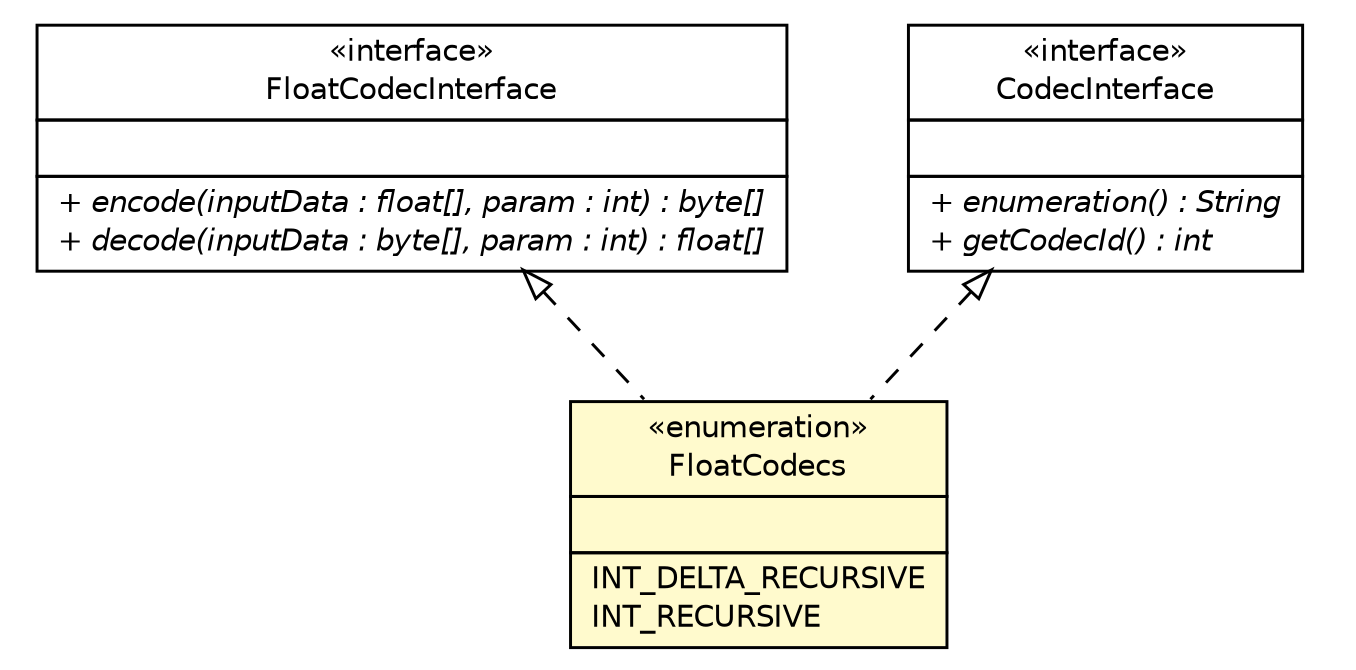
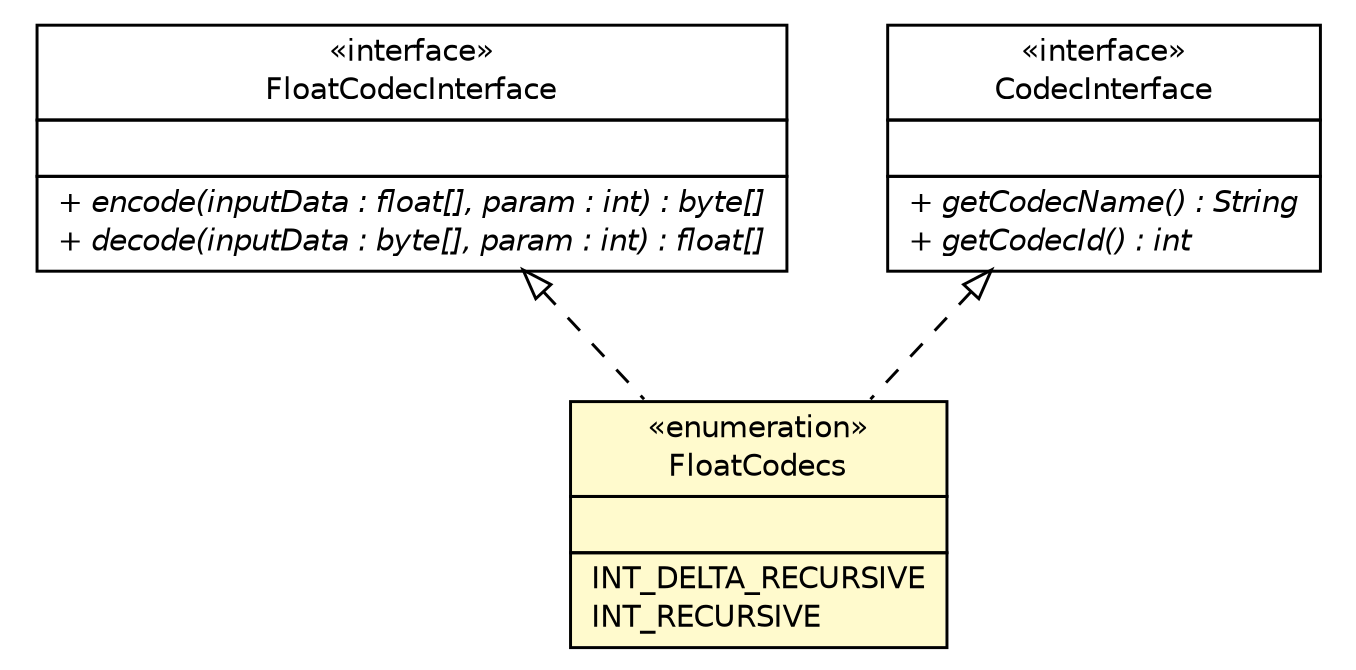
  digraph {
    nodesep=0.25
    ranksep=0.5
    node [fontcolor=black fontname=Helvetica fontsize=10.0 shape=plaintext]
    edge [arrowtail=empty dir=back fontname=Helvetica fontsize=10 headport=p labelfontname=Helvetica labelfontsize=10 style=dashed tailport=p]
    n1 [label=<<table title="org.rcsb.mmtf.codec.FloatCodecs" border="0" cellborder="1" cellspacing="0" cellpadding="2" port="p" bgcolor="lemonChiffon" href="./FloatCodecs.html"> 		<tr><td><table border="0" cellspacing="0" cellpadding="1"> <tr><td align="center" balign="center"> &#171;enumeration&#187; </td></tr> <tr><td align="center" balign="center"> FloatCodecs </td></tr> 		</table></td></tr> 		<tr><td><table border="0" cellspacing="0" cellpadding="1"> <tr><td align="left" balign="left">  </td></tr> 		</table></td></tr> 		<tr><td><table border="0" cellspacing="0" cellpadding="1"> <tr><td align="left" balign="left"> INT_DELTA_RECURSIVE </td></tr> <tr><td align="left" balign="left"> INT_RECURSIVE </td></tr> 		</table></td></tr> 		</table>>]
    n2 [label=<<table title="org.rcsb.mmtf.codec.FloatCodecInterface" border="0" cellborder="1" cellspacing="0" cellpadding="2" port="p" href="./FloatCodecInterface.html"> 		<tr><td><table border="0" cellspacing="0" cellpadding="1"> <tr><td align="center" balign="center"> &#171;interface&#187; </td></tr> <tr><td align="center" balign="center"> FloatCodecInterface </td></tr> 		</table></td></tr> 		<tr><td><table border="0" cellspacing="0" cellpadding="1"> <tr><td align="left" balign="left">  </td></tr> 		</table></td></tr> 		<tr><td><table border="0" cellspacing="0" cellpadding="1"> <tr><td align="left" balign="left"><font face="Helvetica-Oblique" point-size="10.0"> + encode(inputData : float[], param : int) : byte[] </font></td></tr> <tr><td align="left" balign="left"><font face="Helvetica-Oblique" point-size="10.0"> + decode(inputData : byte[], param : int) : float[] </font></td></tr> 		</table></td></tr> 		</table>>]
-   n3 [label=<<table title="org.rcsb.mmtf.codec.CodecInterface" border="0" cellborder="1" cellspacing="0" cellpadding="2" port="p" href="./CodecInterface.html"> 		<tr><td><table border="0" cellspacing="0" cellpadding="1"> <tr><td align="center" balign="center"> &#171;interface&#187; </td></tr> <tr><td align="center" balign="center"> CodecInterface </td></tr> 		</table></td></tr> 		<tr><td><table border="0" cellspacing="0" cellpadding="1"> <tr><td align="left" balign="left">  </td></tr> 		</table></td></tr> 		<tr><td><table border="0" cellspacing="0" cellpadding="1"> <tr><td align="left" balign="left"><font face="Helvetica-Oblique" point-size="10.0"> + enumeration() : String </font></td></tr> <tr><td align="left" balign="left"><font face="Helvetica-Oblique" point-size="10.0"> + getCodecId() : int </font></td></tr> 		</table></td></tr> 		</table>>]
+   n3 [label=<<table title="org.rcsb.mmtf.codec.CodecInterface" border="0" cellborder="1" cellspacing="0" cellpadding="2" port="p" href="./CodecInterface.html"> 		<tr><td><table border="0" cellspacing="0" cellpadding="1"> <tr><td align="center" balign="center"> &#171;interface&#187; </td></tr> <tr><td align="center" balign="center"> CodecInterface </td></tr> 		</table></td></tr> 		<tr><td><table border="0" cellspacing="0" cellpadding="1"> <tr><td align="left" balign="left">  </td></tr> 		</table></td></tr> 		<tr><td><table border="0" cellspacing="0" cellpadding="1"> <tr><td align="left" balign="left"><font face="Helvetica-Oblique" point-size="10.0"> + getCodecName() : String </font></td></tr> <tr><td align="left" balign="left"><font face="Helvetica-Oblique" point-size="10.0"> + getCodecId() : int </font></td></tr> 		</table></td></tr> 		</table>>]
    n2 -> n1
    n3 -> n1
  }
